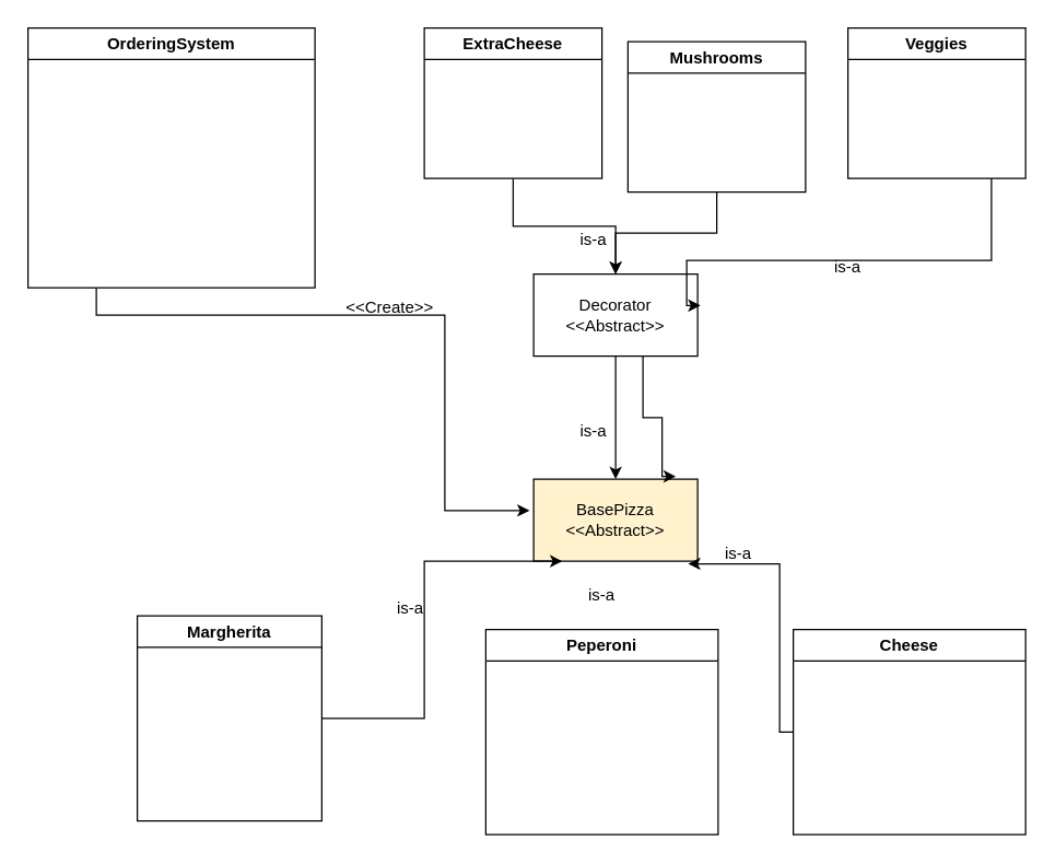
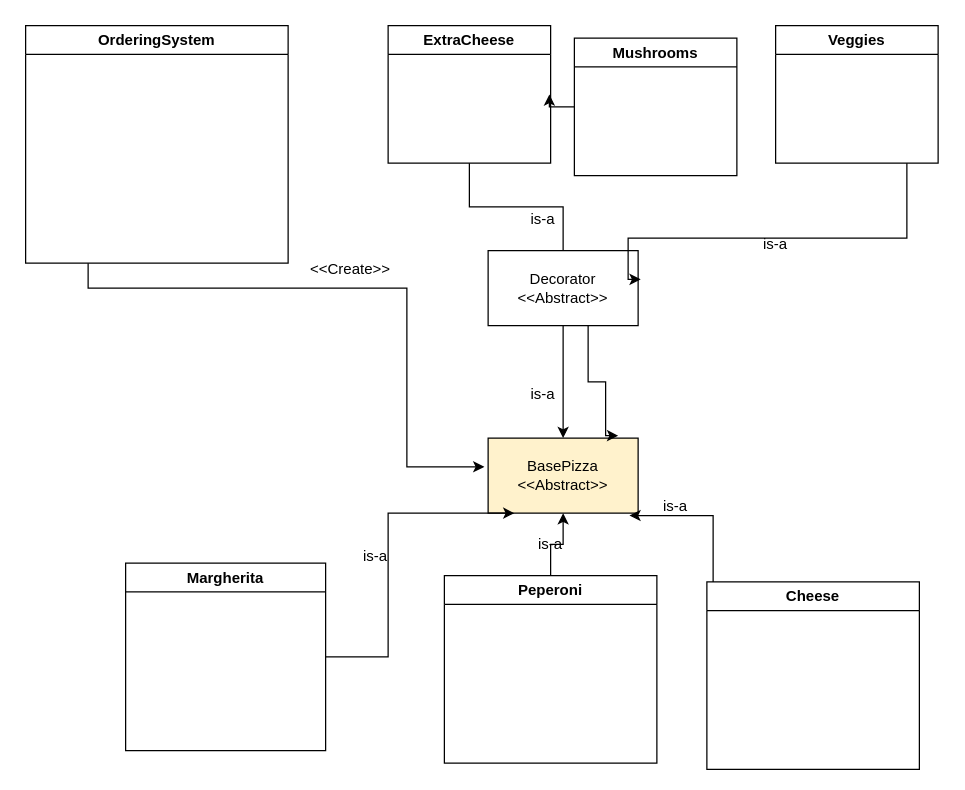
  <mxCell id="0" />
  <mxCell id="1" parent="0" />
  <mxCell id="2" style="edgeStyle=orthogonalEdgeStyle;rounded=0;orthogonalLoop=1;jettySize=auto;html=1;entryX=-0.025;entryY=0.383;entryDx=0;entryDy=0;entryPerimeter=0;" edge="1" parent="1" target="5"><mxGeometry relative="1" as="geometry"><mxPoint x="70" y="210" as="sourcePoint" /><mxPoint x="325" y="380" as="targetPoint" /><Array as="points"><mxPoint x="70" y="230" /><mxPoint x="325" y="230" /><mxPoint x="325" y="373" /></Array></mxGeometry></mxCell>
  <mxCell id="3" value="OrderingSystem" style="swimlane;whiteSpace=wrap;html=1;" vertex="1" parent="1"><mxGeometry x="20" y="20" width="210" height="190" as="geometry" /></mxCell>
- <mxCell id="4" value="Margherita" style="swimlane;whiteSpace=wrap;html=1;" vertex="1" parent="1"><mxGeometry x="100" y="450" width="135" height="150" as="geometry" /></mxCell>
+ <mxCell id="4" value="Margherita" style="swimlane;whiteSpace=wrap;html=1;" vertex="1" parent="1"><mxGeometry x="100" y="450" width="160" height="150" as="geometry" /></mxCell>
  <mxCell id="5" value="BasePizza&lt;br&gt;&amp;lt;&amp;lt;Abstract&amp;gt;&amp;gt;" style="rounded=0;whiteSpace=wrap;html=1;fillColor=#fff2cc;" vertex="1" parent="1"><mxGeometry x="390" y="350" width="120" height="60" as="geometry" /></mxCell>
+ <mxCell id="6" style="edgeStyle=orthogonalEdgeStyle;rounded=0;orthogonalLoop=1;jettySize=auto;html=1;exitX=0.5;exitY=0;exitDx=0;exitDy=0;" edge="1" parent="1" source="7" target="5"><mxGeometry relative="1" as="geometry" /></mxCell>
  <mxCell id="7" value="Peperoni" style="swimlane;whiteSpace=wrap;html=1;" vertex="1" parent="1"><mxGeometry x="355" y="460" width="170" height="150" as="geometry" /></mxCell>
- <mxCell id="8" value="Cheese" style="swimlane;whiteSpace=wrap;html=1;" vertex="1" parent="1"><mxGeometry x="580" y="460" width="170" height="150" as="geometry" /></mxCell>
+ <mxCell id="8" value="Cheese" style="swimlane;whiteSpace=wrap;html=1;" vertex="1" parent="1"><mxGeometry x="565" y="465" width="170" height="150" as="geometry" /></mxCell>
  <mxCell id="9" style="edgeStyle=orthogonalEdgeStyle;rounded=0;orthogonalLoop=1;jettySize=auto;html=1;entryX=0.175;entryY=1;entryDx=0;entryDy=0;entryPerimeter=0;" edge="1" parent="1" source="4" target="5"><mxGeometry relative="1" as="geometry"><Array as="points"><mxPoint x="310" y="525" /><mxPoint x="310" y="410" /></Array></mxGeometry></mxCell>
  <mxCell id="10" style="edgeStyle=orthogonalEdgeStyle;rounded=0;orthogonalLoop=1;jettySize=auto;html=1;entryX=0.942;entryY=1.033;entryDx=0;entryDy=0;entryPerimeter=0;" edge="1" parent="1" source="8" target="5"><mxGeometry relative="1" as="geometry"><Array as="points"><mxPoint x="570" y="535" /><mxPoint x="570" y="412" /></Array></mxGeometry></mxCell>
  <mxCell id="11" value="is-a" style="text;html=1;strokeColor=none;fillColor=none;align=center;verticalAlign=middle;whiteSpace=wrap;rounded=0;" vertex="1" parent="1"><mxGeometry x="270" y="430" width="60" height="30" as="geometry" /></mxCell>
  <mxCell id="12" value="is-a" style="text;html=1;strokeColor=none;fillColor=none;align=center;verticalAlign=middle;whiteSpace=wrap;rounded=0;" vertex="1" parent="1"><mxGeometry x="410" y="420" width="60" height="30" as="geometry" /></mxCell>
  <mxCell id="13" value="is-a" style="text;html=1;strokeColor=none;fillColor=none;align=center;verticalAlign=middle;whiteSpace=wrap;rounded=0;" vertex="1" parent="1"><mxGeometry x="510" y="390" width="60" height="30" as="geometry" /></mxCell>
  <mxCell id="14" style="edgeStyle=orthogonalEdgeStyle;rounded=0;orthogonalLoop=1;jettySize=auto;html=1;" edge="1" parent="1" source="15" target="5"><mxGeometry relative="1" as="geometry" /></mxCell>
  <mxCell id="15" value="Decorator&lt;br style=&quot;border-color: var(--border-color);&quot;&gt;&amp;lt;&amp;lt;Abstract&amp;gt;&amp;gt;" style="rounded=0;whiteSpace=wrap;html=1;" vertex="1" parent="1"><mxGeometry x="390" y="200" width="120" height="60" as="geometry" /></mxCell>
  <mxCell id="16" value="is-a" style="text;html=1;strokeColor=none;fillColor=none;align=center;verticalAlign=middle;whiteSpace=wrap;rounded=0;" vertex="1" parent="1"><mxGeometry x="404" y="300" width="60" height="30" as="geometry" /></mxCell>
- <mxCell id="17" style="edgeStyle=orthogonalEdgeStyle;rounded=0;orthogonalLoop=1;jettySize=auto;html=1;" edge="1" parent="1" source="18" target="15"><mxGeometry relative="1" as="geometry" /></mxCell>
+ <mxCell id="17" style="edgeStyle=orthogonalEdgeStyle;rounded=0;orthogonalLoop=1;jettySize=auto;html=1;endArrow=none;" edge="1" parent="1" source="18" target="15"><mxGeometry relative="1" as="geometry" /></mxCell>
  <mxCell id="18" value="ExtraCheese" style="swimlane;whiteSpace=wrap;html=1;" vertex="1" parent="1"><mxGeometry x="310" y="20" width="130" height="110" as="geometry" /></mxCell>
- <mxCell id="19" style="edgeStyle=orthogonalEdgeStyle;rounded=0;orthogonalLoop=1;jettySize=auto;html=1;entryX=0.5;entryY=0;entryDx=0;entryDy=0;" edge="1" parent="1" source="20" target="15"><mxGeometry relative="1" as="geometry" /></mxCell>
+ <mxCell id="19" style="edgeStyle=orthogonalEdgeStyle;rounded=0;orthogonalLoop=1;jettySize=auto;html=1;" edge="1" parent="1" source="20" target="18"><mxGeometry relative="1" as="geometry" /></mxCell>
  <mxCell id="20" value="Mushrooms" style="swimlane;whiteSpace=wrap;html=1;" vertex="1" parent="1"><mxGeometry x="459" y="30" width="130" height="110" as="geometry" /></mxCell>
  <mxCell id="21" value="Veggies" style="swimlane;whiteSpace=wrap;html=1;" vertex="1" parent="1"><mxGeometry x="620" y="20" width="130" height="110" as="geometry" /></mxCell>
  <mxCell id="22" style="edgeStyle=orthogonalEdgeStyle;rounded=0;orthogonalLoop=1;jettySize=auto;html=1;entryX=1.017;entryY=0.383;entryDx=0;entryDy=0;entryPerimeter=0;" edge="1" parent="21" target="15"><mxGeometry relative="1" as="geometry"><mxPoint x="105" y="110" as="sourcePoint" /><mxPoint x="-15" y="265" as="targetPoint" /><Array as="points"><mxPoint x="105" y="170" /><mxPoint x="-118" y="170" /></Array></mxGeometry></mxCell>
  <mxCell id="23" value="is-a" style="text;html=1;strokeColor=none;fillColor=none;align=center;verticalAlign=middle;whiteSpace=wrap;rounded=0;" vertex="1" parent="1"><mxGeometry x="404" y="160" width="60" height="30" as="geometry" /></mxCell>
  <mxCell id="24" value="is-a" style="text;html=1;strokeColor=none;fillColor=none;align=center;verticalAlign=middle;whiteSpace=wrap;rounded=0;" vertex="1" parent="1"><mxGeometry x="590" y="180" width="60" height="30" as="geometry" /></mxCell>
  <mxCell id="25" style="edgeStyle=orthogonalEdgeStyle;rounded=0;orthogonalLoop=1;jettySize=auto;html=1;entryX=0.867;entryY=-0.033;entryDx=0;entryDy=0;entryPerimeter=0;" edge="1" parent="1" source="15" target="5"><mxGeometry relative="1" as="geometry"><Array as="points"><mxPoint x="470" y="305" /><mxPoint x="484" y="305" /></Array></mxGeometry></mxCell>
- <mxCell id="26" value="&amp;lt;&amp;lt;Create&amp;gt;&amp;gt;" style="text;html=1;strokeColor=none;fillColor=none;align=center;verticalAlign=middle;whiteSpace=wrap;rounded=0;" vertex="1" parent="1"><mxGeometry x="255" y="210" width="60" height="30" as="geometry" /></mxCell>
+ <mxCell id="26" value="&amp;lt;&amp;lt;Create&amp;gt;&amp;gt;" style="text;html=1;strokeColor=none;fillColor=none;align=center;verticalAlign=middle;whiteSpace=wrap;rounded=0;" vertex="1" parent="1"><mxGeometry x="250" y="200" width="60" height="30" as="geometry" /></mxCell>
